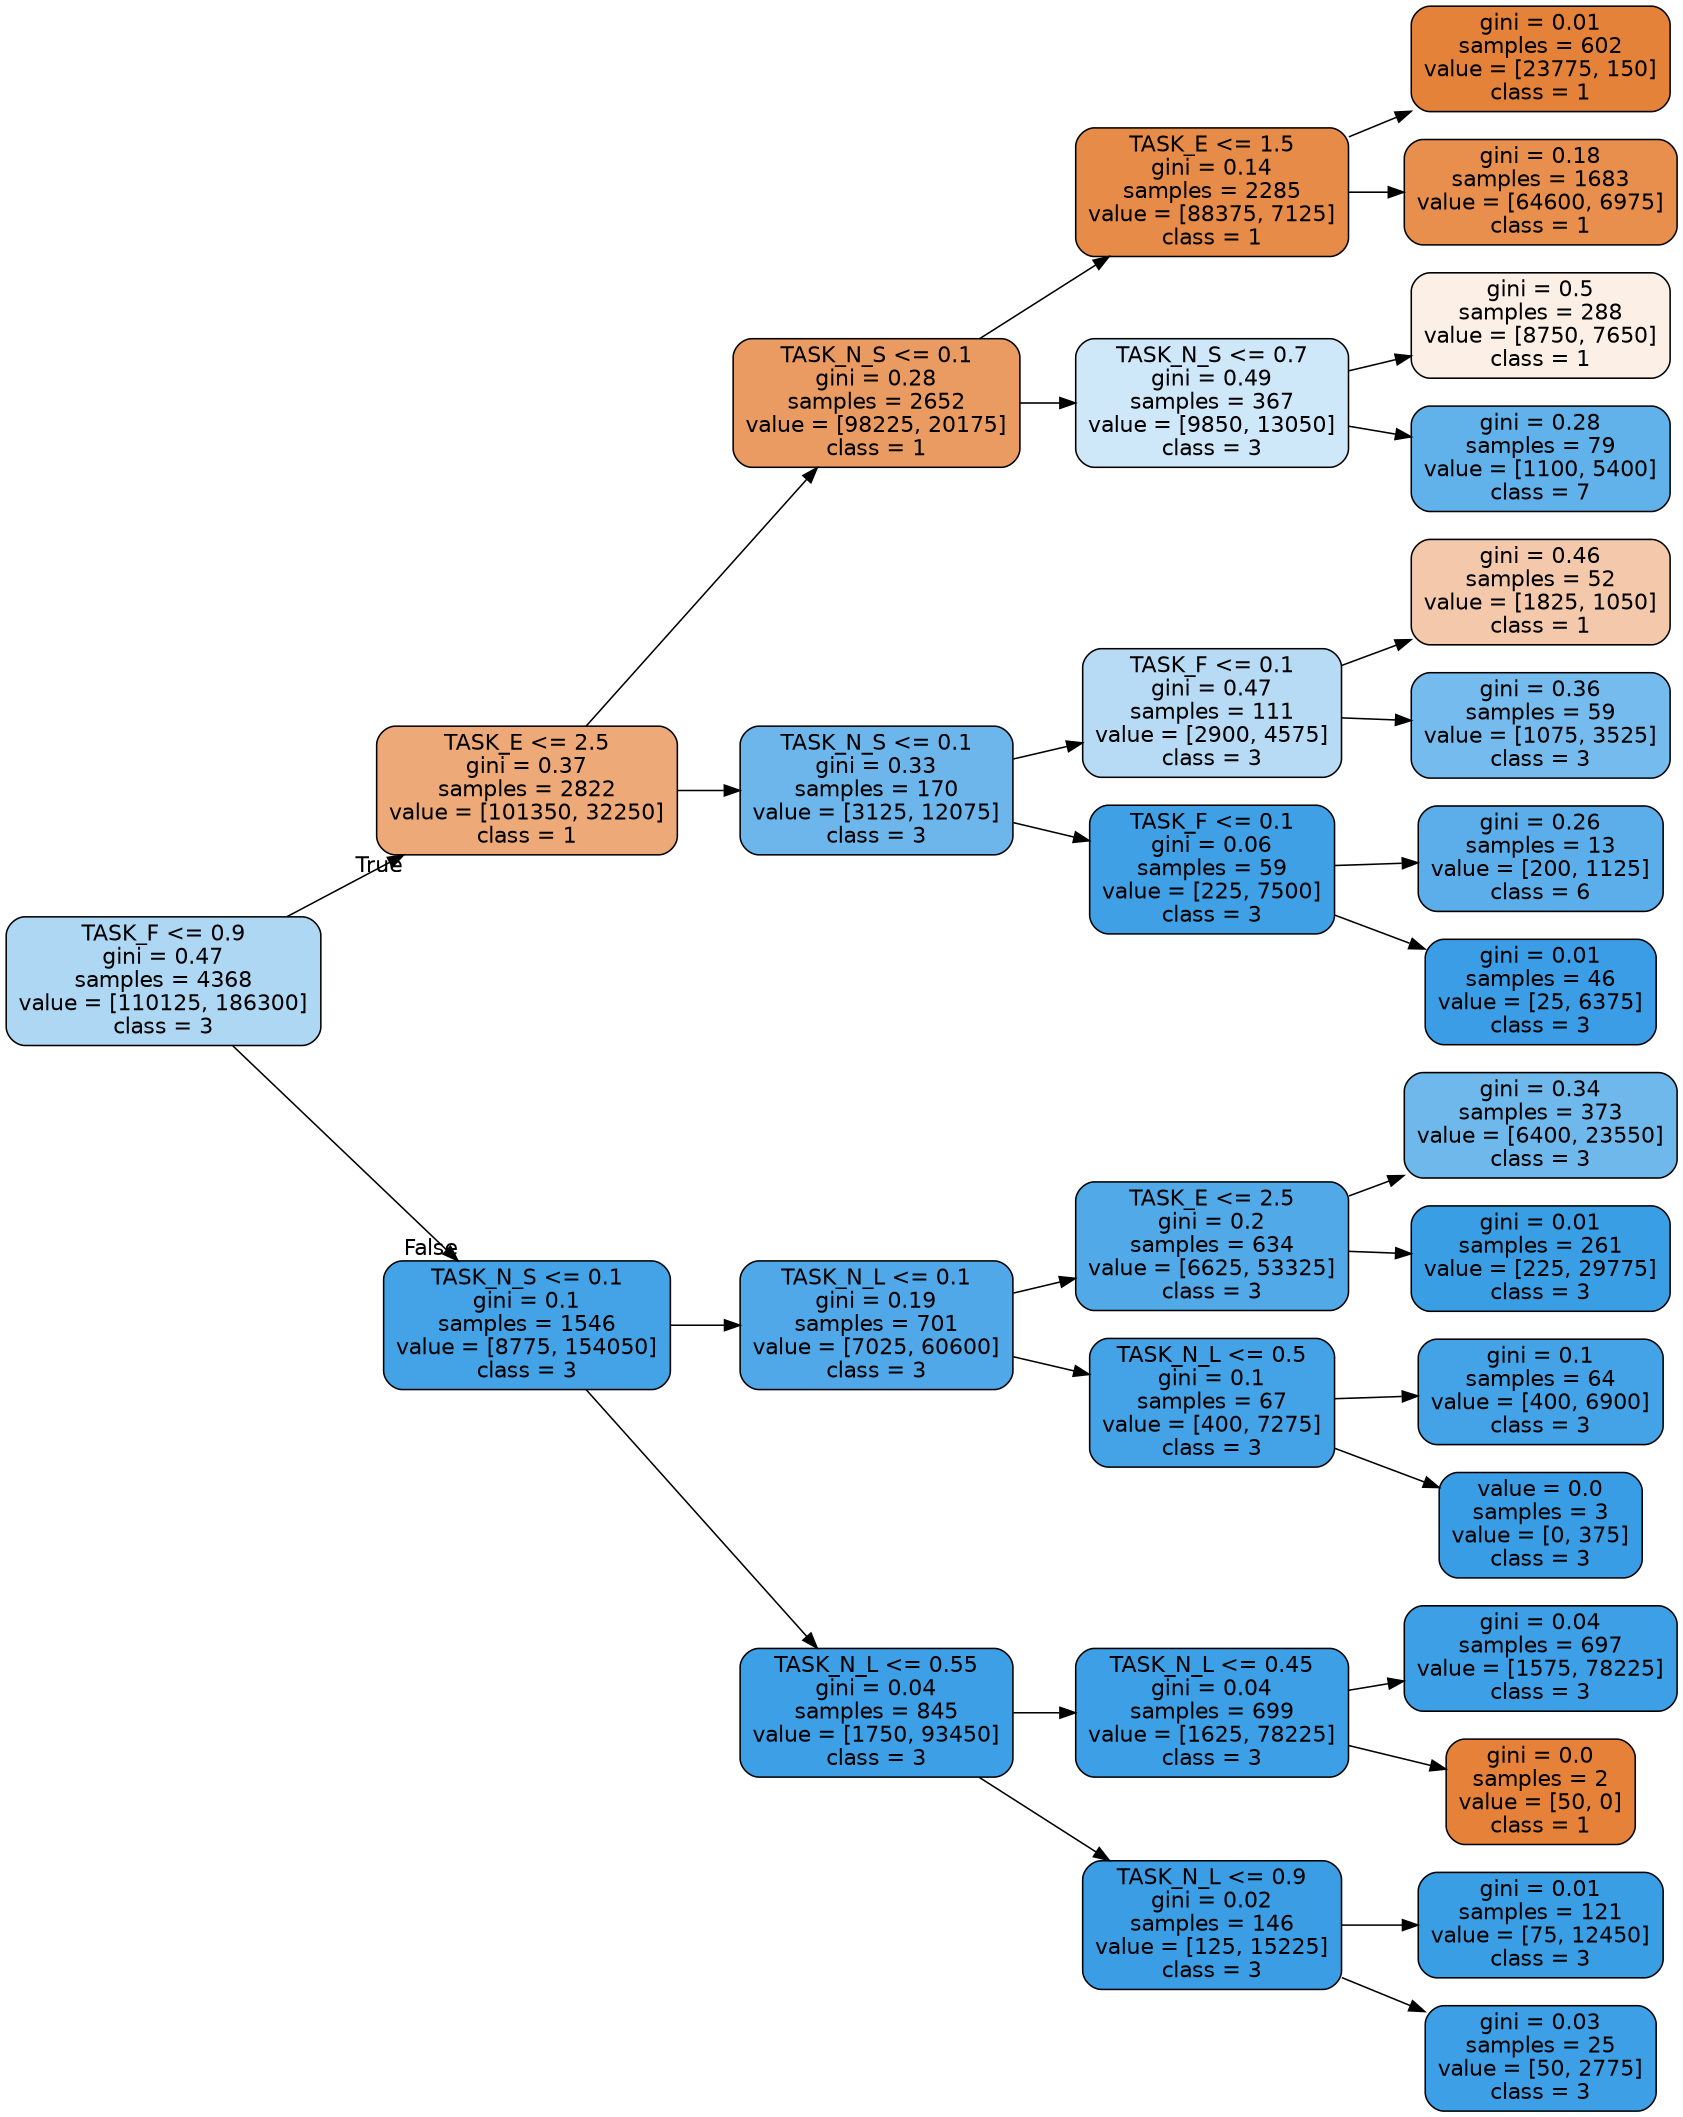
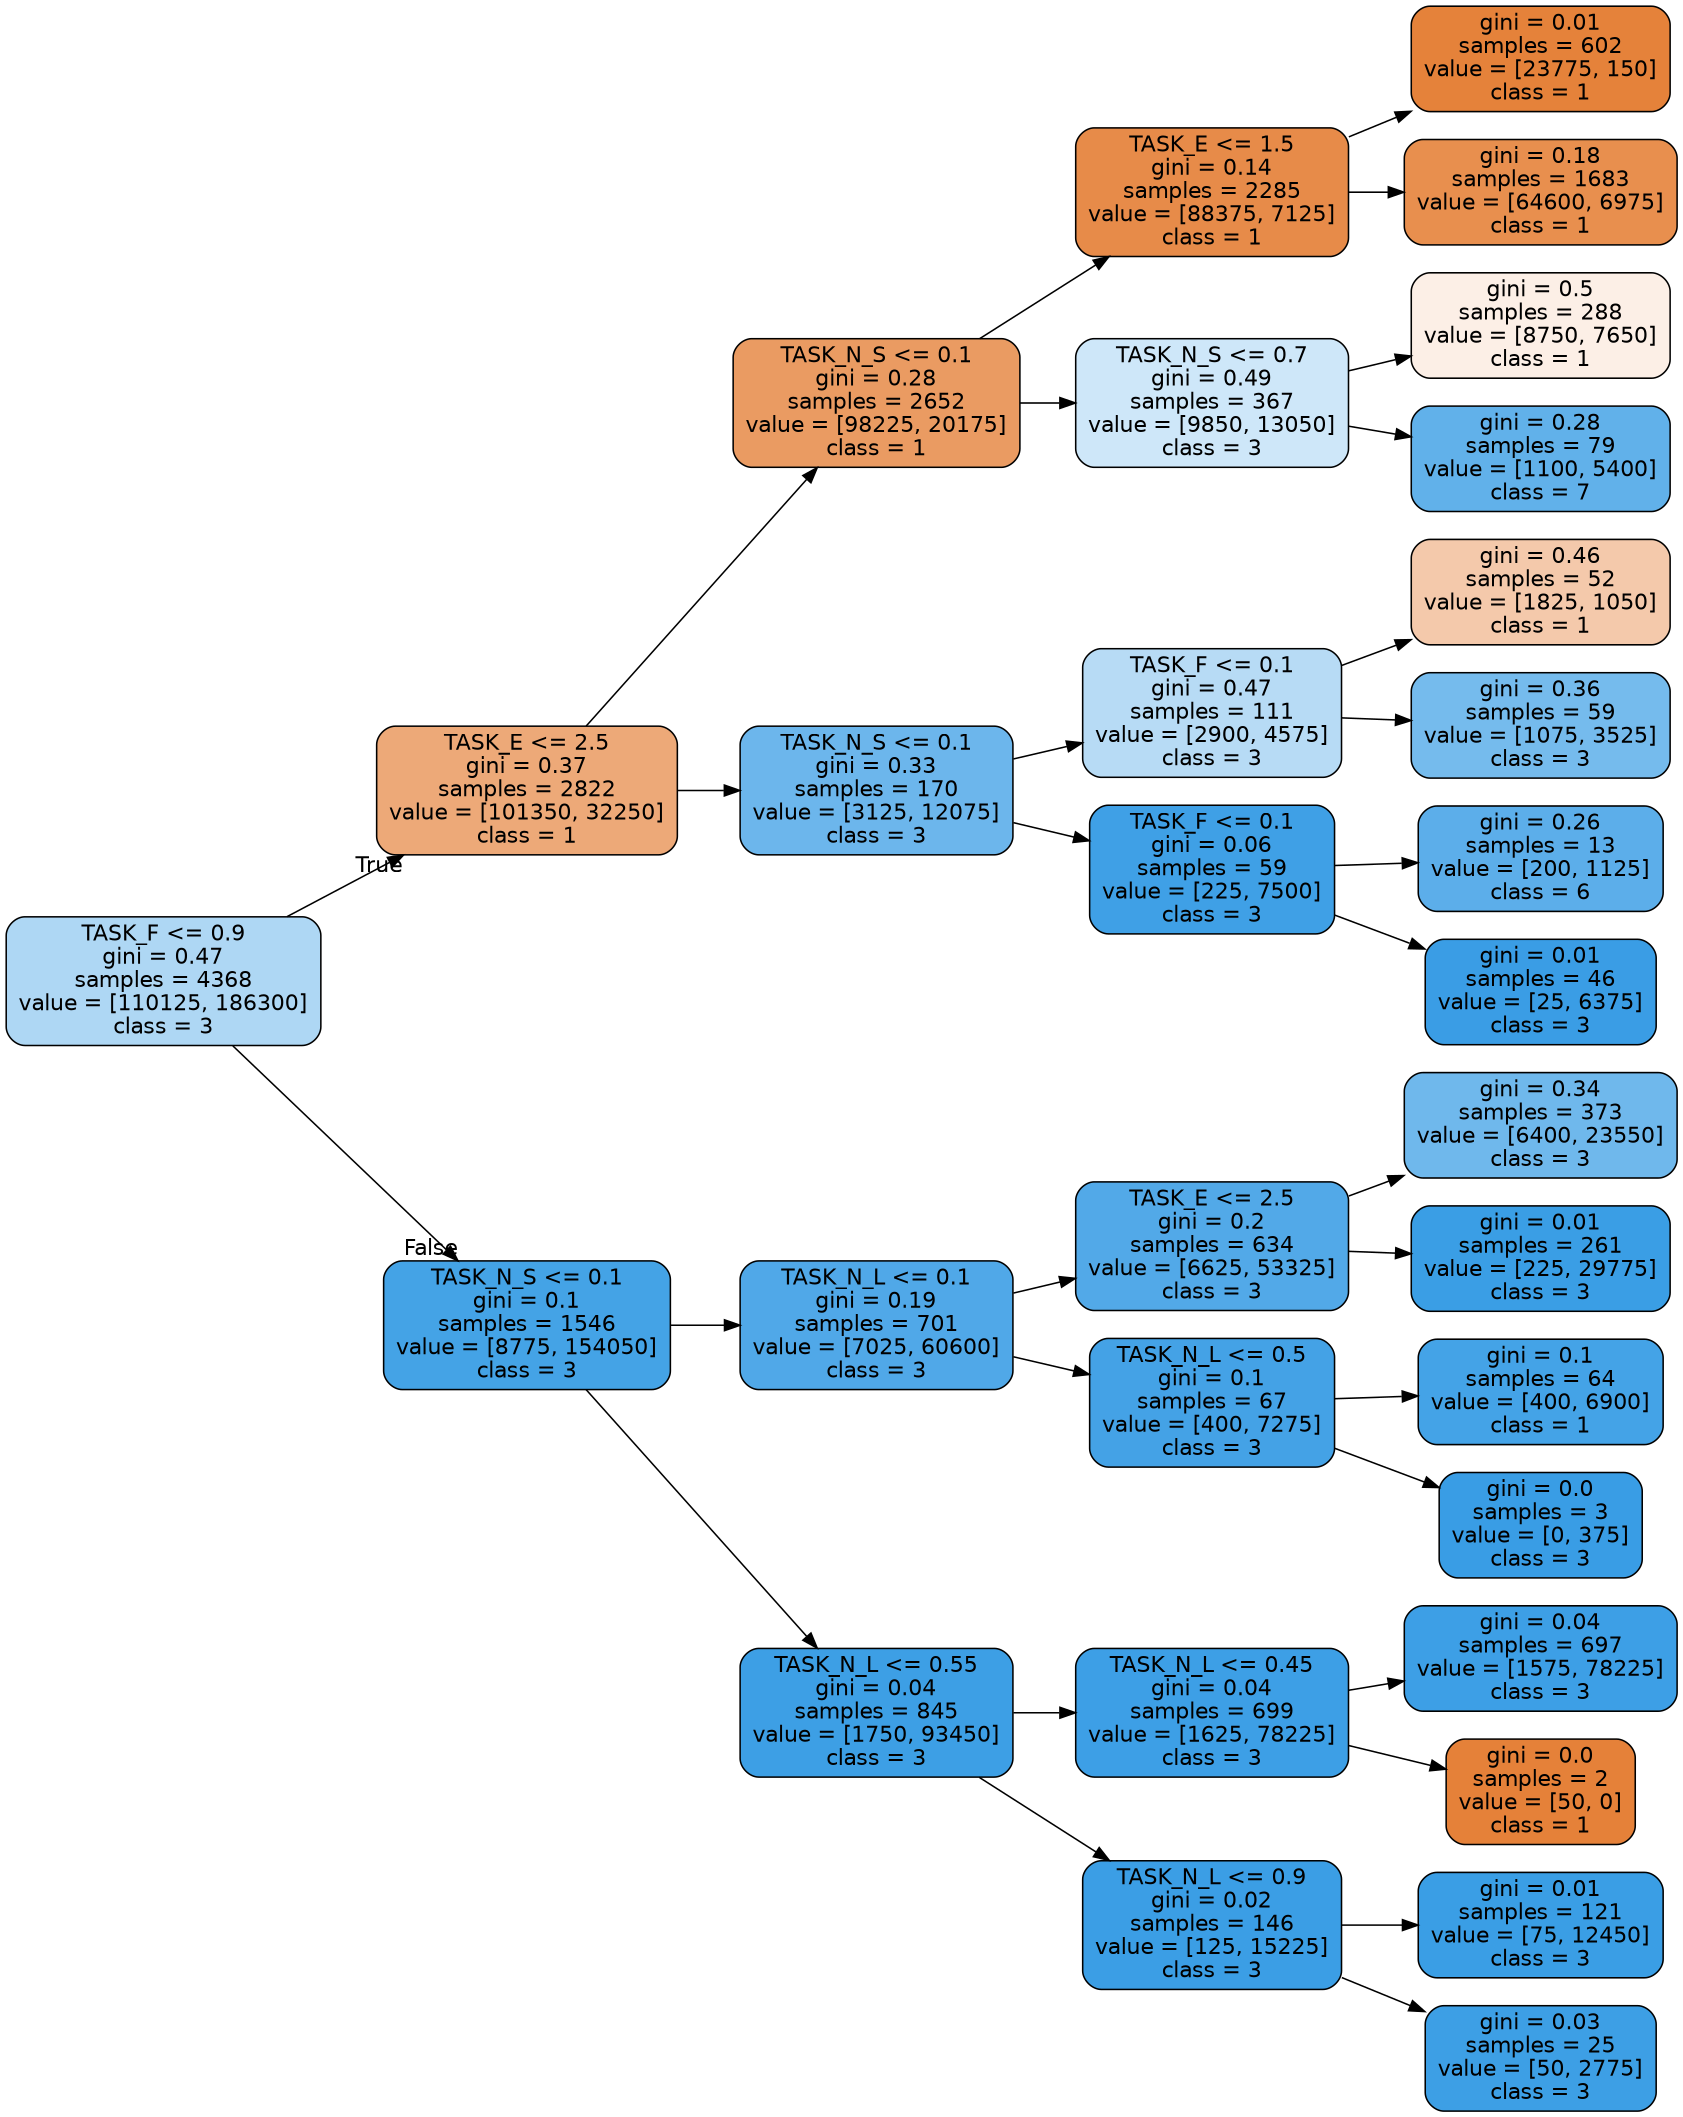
  digraph {
    rankdir=LR
    node [color=black fillcolor="#3d9fe5" fontname=helvetica shape=box style="filled, rounded"]
    edge [fontname=helvetica]
    n1 [fillcolor="#aed7f4" label="TASK_F <= 0.9\ngini = 0.47\nsamples = 4368\nvalue = [110125, 186300]\nclass = 3"]
    n2 [fillcolor="#eda978" label="TASK_E <= 2.5\ngini = 0.37\nsamples = 2822\nvalue = [101350, 32250]\nclass = 1"]
    n3 [fillcolor="#44a3e6" label="TASK_N_S <= 0.1\ngini = 0.1\nsamples = 1546\nvalue = [8775, 154050]\nclass = 3"]
    n4 [fillcolor="#ea9b62" label="TASK_N_S <= 0.1\ngini = 0.28\nsamples = 2652\nvalue = [98225, 20175]\nclass = 1"]
    n5 [fillcolor="#6cb6ec" label="TASK_N_S <= 0.1\ngini = 0.33\nsamples = 170\nvalue = [3125, 12075]\nclass = 3"]
    n6 [fillcolor="#50a8e8" label="TASK_N_L <= 0.1\ngini = 0.19\nsamples = 701\nvalue = [7025, 60600]\nclass = 3"]
    n7 [label="TASK_N_L <= 0.55\ngini = 0.04\nsamples = 845\nvalue = [1750, 93450]\nclass = 3"]
    n8 [fillcolor="#e78b49" label="TASK_E <= 1.5\ngini = 0.14\nsamples = 2285\nvalue = [88375, 7125]\nclass = 1"]
    n9 [fillcolor="#cee7f9" label="TASK_N_S <= 0.7\ngini = 0.49\nsamples = 367\nvalue = [9850, 13050]\nclass = 3"]
    n10 [fillcolor="#b7dbf5" label="TASK_F <= 0.1\ngini = 0.47\nsamples = 111\nvalue = [2900, 4575]\nclass = 3"]
    n11 [fillcolor="#3fa0e6" label="TASK_F <= 0.1\ngini = 0.06\nsamples = 59\nvalue = [225, 7500]\nclass = 3"]
    n12 [fillcolor="#e5823a" label="gini = 0.01\nsamples = 602\nvalue = [23775, 150]\nclass = 1"]
    n13 [fillcolor="#e88f4e" label="gini = 0.18\nsamples = 1683\nvalue = [64600, 6975]\nclass = 1"]
    n14 [fillcolor="#fcefe6" label="gini = 0.5\nsamples = 288\nvalue = [8750, 7650]\nclass = 1"]
    n15 [fillcolor="#61b1ea" label="gini = 0.28\nsamples = 79\nvalue = [1100, 5400]\nclass = 7"]
    n16 [fillcolor="#f4c9ab" label="gini = 0.46\nsamples = 52\nvalue = [1825, 1050]\nclass = 1"]
    n17 [fillcolor="#75bbed" label="gini = 0.36\nsamples = 59\nvalue = [1075, 3525]\nclass = 3"]
    n18 [fillcolor="#5caeea" label="gini = 0.26\nsamples = 13\nvalue = [200, 1125]\nclass = 6"]
    n19 [fillcolor="#3a9de5" label="gini = 0.01\nsamples = 46\nvalue = [25, 6375]\nclass = 3"]
    n20 [fillcolor="#52a9e8" label="TASK_E <= 2.5\ngini = 0.2\nsamples = 634\nvalue = [6625, 53325]\nclass = 3"]
    n21 [fillcolor="#44a2e6" label="TASK_N_L <= 0.5\ngini = 0.1\nsamples = 67\nvalue = [400, 7275]\nclass = 3"]
    n22 [fillcolor="#3d9fe6" label="TASK_N_L <= 0.45\ngini = 0.04\nsamples = 699\nvalue = [1625, 78225]\nclass = 3"]
    n23 [fillcolor="#3b9ee5" label="TASK_N_L <= 0.9\ngini = 0.02\nsamples = 146\nvalue = [125, 15225]\nclass = 3"]
    n24 [fillcolor="#6fb8ec" label="gini = 0.34\nsamples = 373\nvalue = [6400, 23550]\nclass = 3"]
    n25 [fillcolor="#3a9ee5" label="gini = 0.01\nsamples = 261\nvalue = [225, 29775]\nclass = 3"]
-   n26 [fillcolor="#44a3e7" label="gini = 0.1\nsamples = 64\nvalue = [400, 6900]\nclass = 3"]
-   n27 [fillcolor="#399de5" label="value = 0.0\nsamples = 3\nvalue = [0, 375]\nclass = 3"]
+   n26 [fillcolor="#44a3e7" label="gini = 0.1\nsamples = 64\nvalue = [400, 6900]\nclass = 1"]
+   n27 [fillcolor="#399de5" label="gini = 0.0\nsamples = 3\nvalue = [0, 375]\nclass = 3"]
    n28 [fillcolor="#3d9fe6" label="gini = 0.04\nsamples = 697\nvalue = [1575, 78225]\nclass = 3"]
    n29 [fillcolor="#e58139" label="gini = 0.0\nsamples = 2\nvalue = [50, 0]\nclass = 1"]
    n30 [fillcolor="#3a9ee5" label="gini = 0.01\nsamples = 121\nvalue = [75, 12450]\nclass = 3"]
    n31 [label="gini = 0.03\nsamples = 25\nvalue = [50, 2775]\nclass = 3"]
    n1 -> n2 [headlabel=True labelangle=45 labeldistance=2.5]
    n1 -> n3 [headlabel=False labelangle=-45 labeldistance=2.5]
    n2 -> n4
    n2 -> n5
    n3 -> n6
    n3 -> n7
    n4 -> n8
    n4 -> n9
    n5 -> n10
    n5 -> n11
    n6 -> n20
    n6 -> n21
    n7 -> n22
    n7 -> n23
    n8 -> n12
    n8 -> n13
    n9 -> n14
    n9 -> n15
    n10 -> n16
    n10 -> n17
    n11 -> n18
    n11 -> n19
    n20 -> n24
    n20 -> n25
    n21 -> n26
    n21 -> n27
    n22 -> n28
    n22 -> n29
    n23 -> n30
    n23 -> n31
  }
